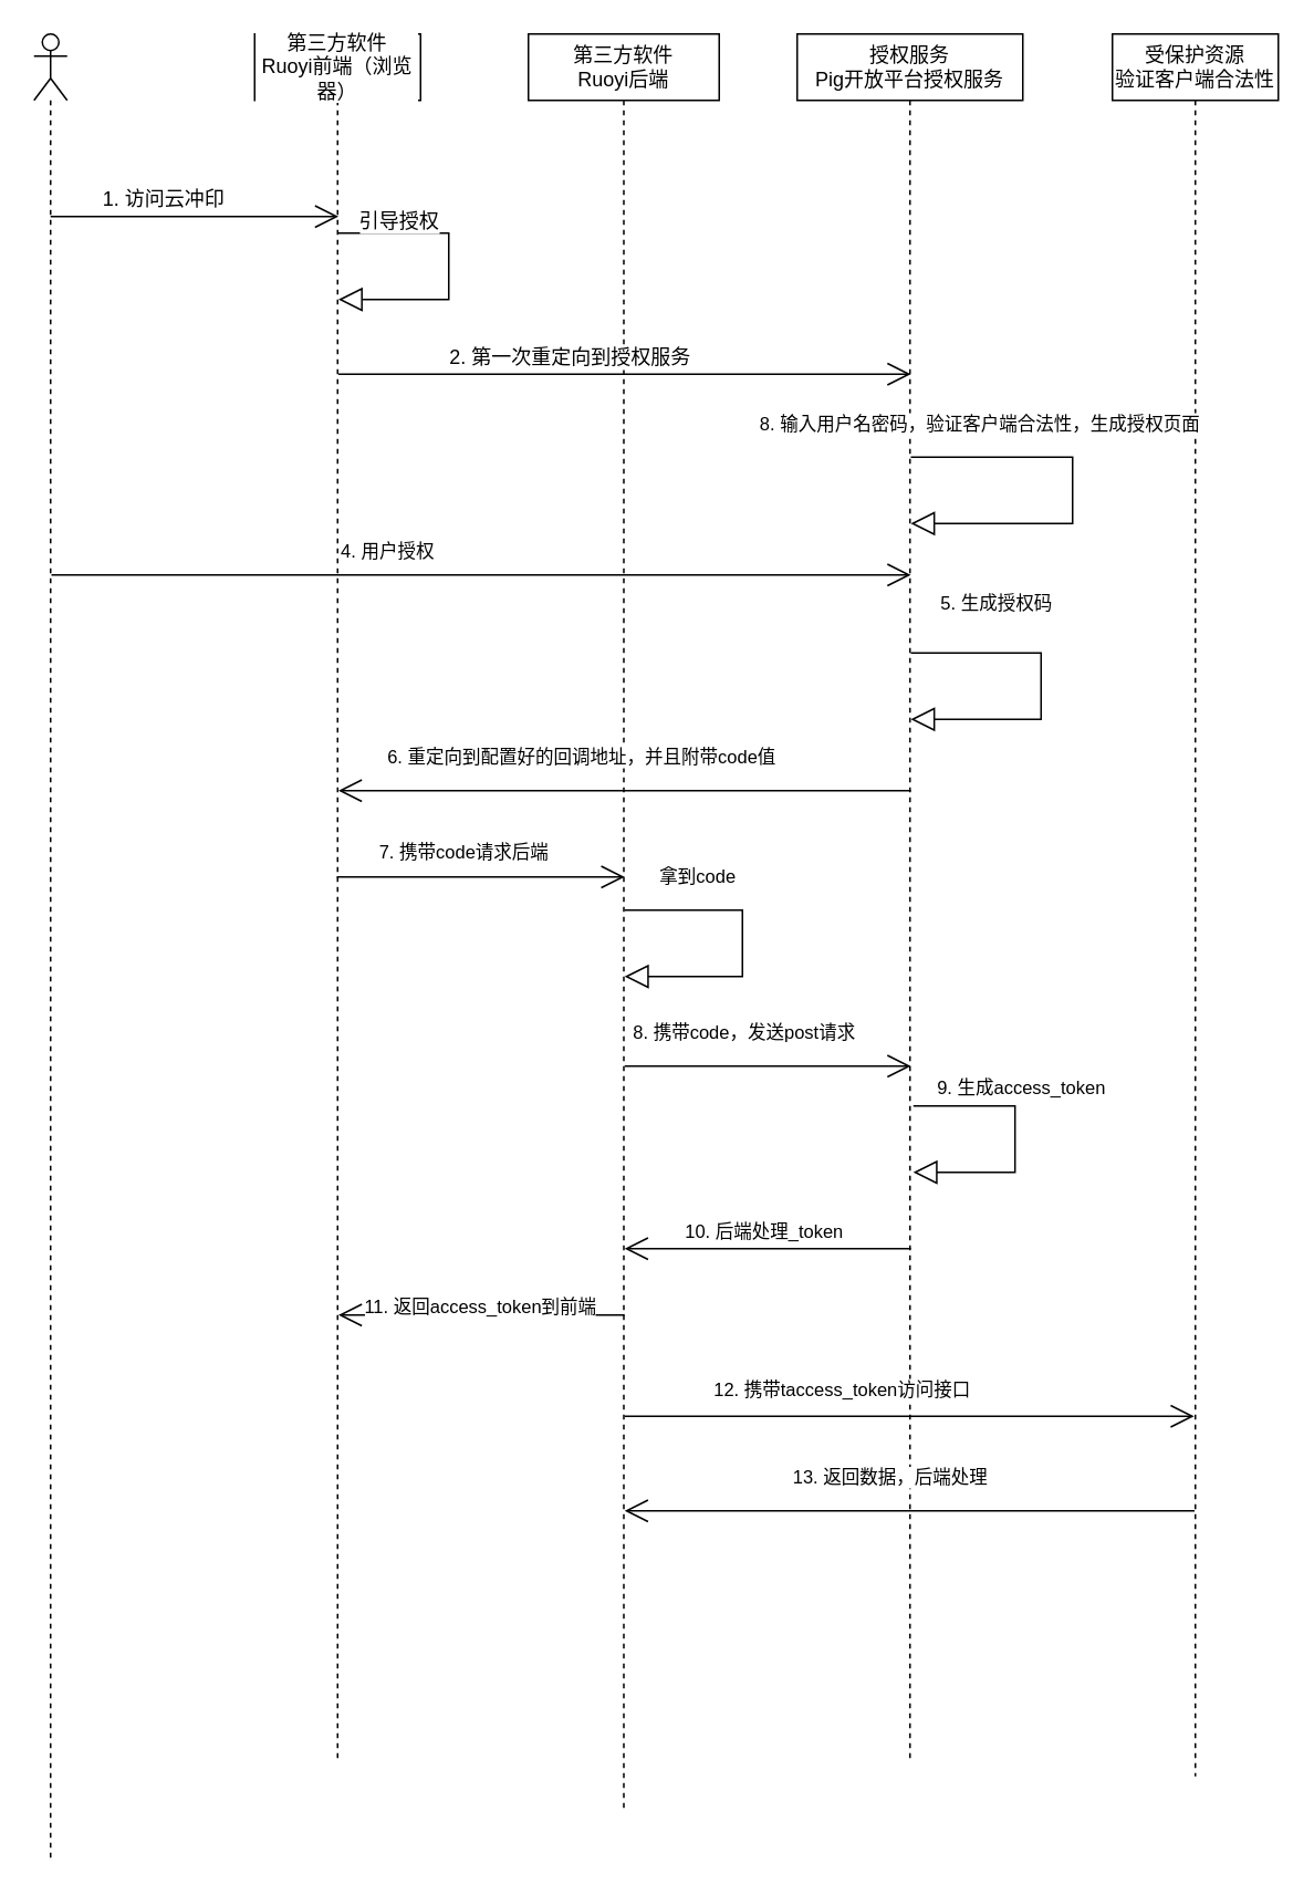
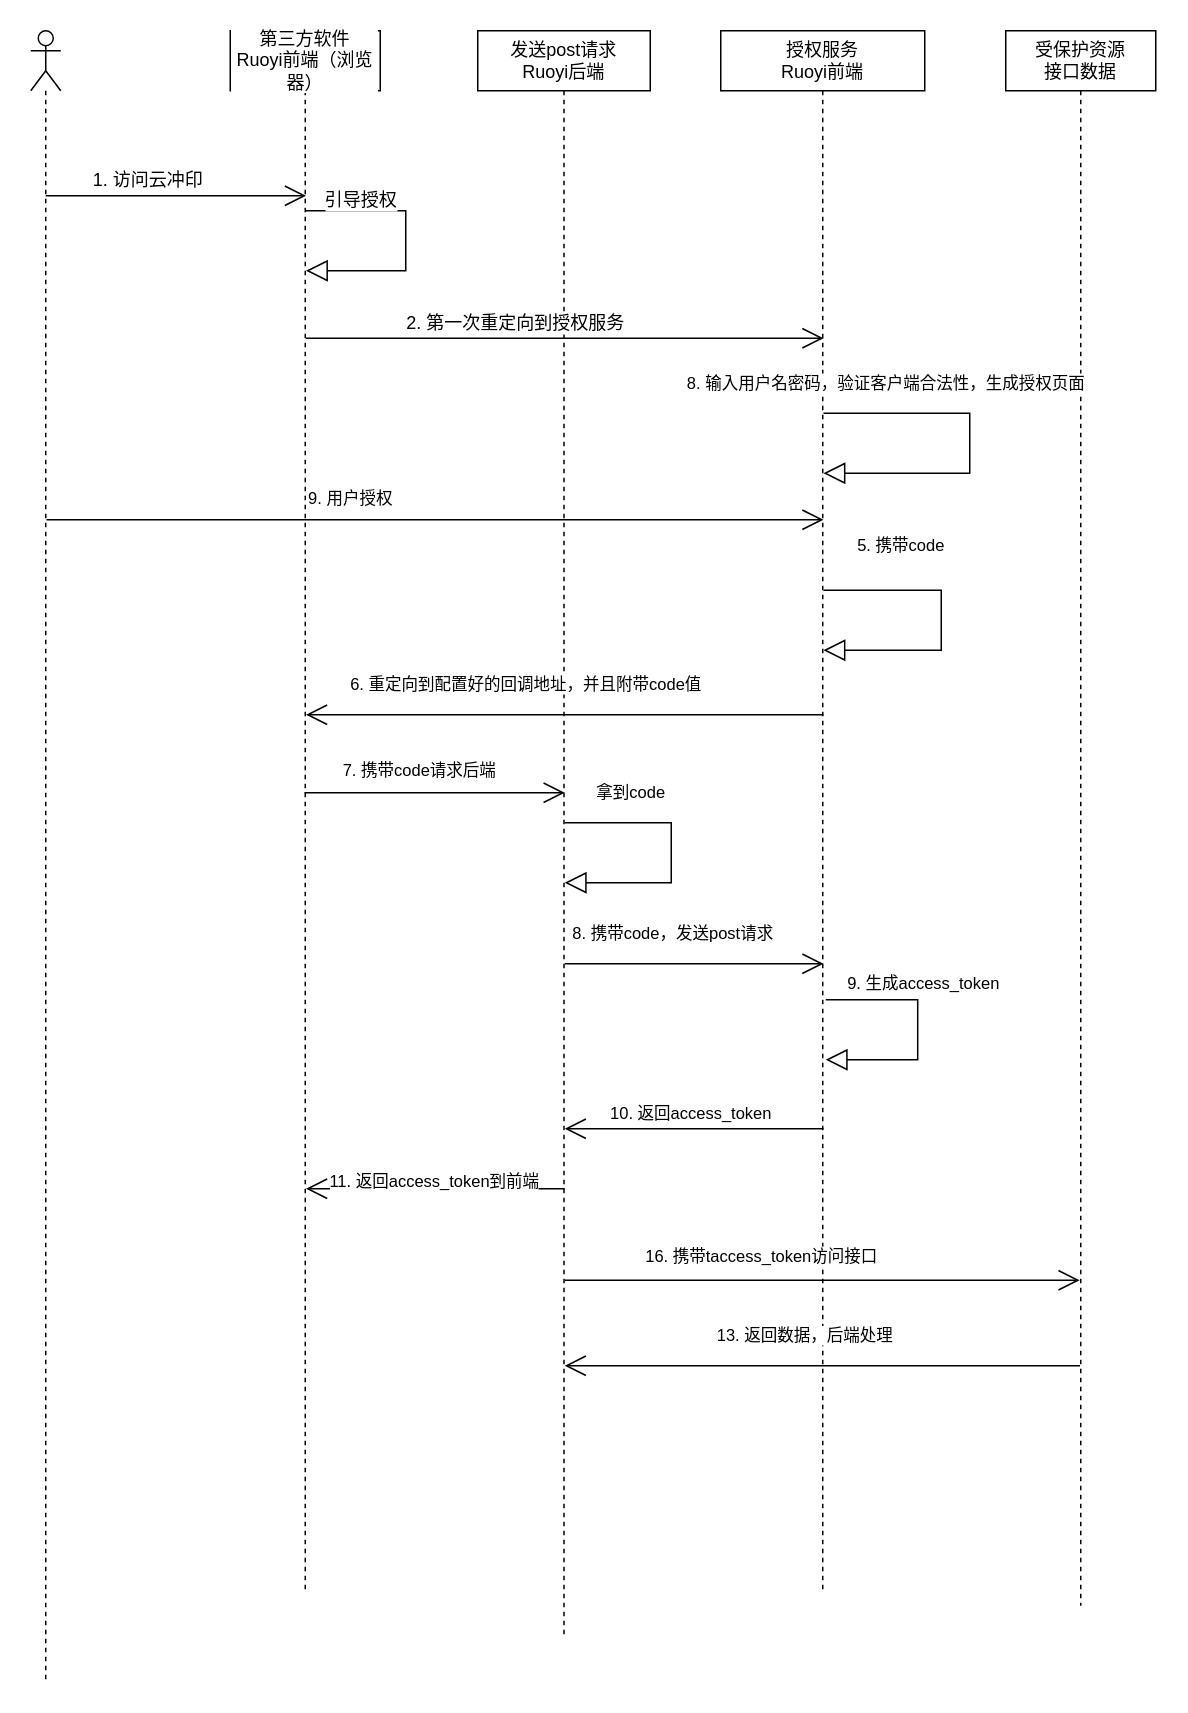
  <mxCell id="0" />
  <mxCell id="1" parent="0" />
  <mxCell id="2" value="第三方软件&lt;br&gt;Ruoyi前端（浏览器）" style="shape=umlLifeline;perimeter=lifelinePerimeter;whiteSpace=wrap;html=1;container=1;collapsible=0;recursiveResize=0;outlineConnect=0;flipH=1;labelBackgroundColor=default;labelBorderColor=none;" parent="1" vertex="1"><mxGeometry x="153" y="20" width="100" height="1040" as="geometry" /></mxCell>
  <mxCell id="3" value="" style="shape=umlLifeline;participant=umlActor;perimeter=lifelinePerimeter;whiteSpace=wrap;html=1;container=1;collapsible=0;recursiveResize=0;verticalAlign=top;spacingTop=36;outlineConnect=0;flipH=1;labelBackgroundColor=default;labelBorderColor=none;" parent="1" vertex="1"><mxGeometry x="20" y="20" width="20" height="1100" as="geometry" /></mxCell>
  <mxCell id="4" value="" style="endArrow=open;endFill=1;endSize=12;html=1;labelBackgroundColor=default;labelBorderColor=none;" parent="3" target="2" edge="1"><mxGeometry width="160" relative="1" as="geometry"><mxPoint x="10" y="110" as="sourcePoint" /><mxPoint x="170" y="110" as="targetPoint" /></mxGeometry></mxCell>
- <mxCell id="5" value="第三方软件&lt;br&gt;Ruoyi后端" style="shape=umlLifeline;perimeter=lifelinePerimeter;whiteSpace=wrap;html=1;container=1;collapsible=0;recursiveResize=0;outlineConnect=0;flipH=1;labelBackgroundColor=default;labelBorderColor=none;" parent="1" vertex="1"><mxGeometry x="318" y="20" width="115" height="1070" as="geometry" /></mxCell>
+ <mxCell id="5" value="发送post请求&lt;br&gt;Ruoyi后端" style="shape=umlLifeline;perimeter=lifelinePerimeter;whiteSpace=wrap;html=1;container=1;collapsible=0;recursiveResize=0;outlineConnect=0;flipH=1;labelBackgroundColor=default;labelBorderColor=none;" parent="1" vertex="1"><mxGeometry x="318" y="20" width="115" height="1070" as="geometry" /></mxCell>
  <mxCell id="6" value="2. 第一次重定向到授权服务" style="text;html=1;align=center;verticalAlign=middle;resizable=0;points=[];autosize=1;strokeColor=none;fillColor=none;labelBackgroundColor=default;labelBorderColor=none;" parent="5" vertex="1"><mxGeometry x="-55" y="185" width="160" height="20" as="geometry" /></mxCell>
- <mxCell id="7" value="授权服务&lt;br&gt;Pig开放平台授权服务" style="shape=umlLifeline;perimeter=lifelinePerimeter;whiteSpace=wrap;html=1;container=1;collapsible=0;recursiveResize=0;outlineConnect=0;flipH=1;labelBackgroundColor=default;labelBorderColor=none;" parent="1" vertex="1"><mxGeometry x="480" y="20" width="136" height="1040" as="geometry" /></mxCell>
+ <mxCell id="7" value="授权服务&lt;br&gt;Ruoyi前端" style="shape=umlLifeline;perimeter=lifelinePerimeter;whiteSpace=wrap;html=1;container=1;collapsible=0;recursiveResize=0;outlineConnect=0;flipH=1;labelBackgroundColor=default;labelBorderColor=none;" parent="1" vertex="1"><mxGeometry x="480" y="20" width="136" height="1040" as="geometry" /></mxCell>
  <mxCell id="8" value="" style="endArrow=block;endFill=0;endSize=12;html=1;edgeStyle=orthogonalEdgeStyle;rounded=0;labelBackgroundColor=default;labelBorderColor=none;" parent="7" edge="1"><mxGeometry width="160" relative="1" as="geometry"><mxPoint x="70" y="646" as="sourcePoint" /><mxPoint x="70" y="686" as="targetPoint" /><Array as="points"><mxPoint x="131.25" y="646" /><mxPoint x="131.25" y="686" /></Array></mxGeometry></mxCell>
- <mxCell id="9" value="12. 携带taccess_token访问接口" style="text;html=1;align=center;verticalAlign=middle;resizable=0;points=[];autosize=1;strokeColor=none;fillColor=none;fontSize=11;fontFamily=Helvetica;fontColor=default;labelBackgroundColor=default;labelBorderColor=none;" parent="7" vertex="1"><mxGeometry x="-63" y="802" width="180" height="30" as="geometry" /></mxCell>
- <mxCell id="10" value="受保护资源&lt;br&gt;验证客户端合法性" style="shape=umlLifeline;perimeter=lifelinePerimeter;whiteSpace=wrap;html=1;container=1;collapsible=0;recursiveResize=0;outlineConnect=0;flipH=1;labelBackgroundColor=default;labelBorderColor=none;" parent="1" vertex="1"><mxGeometry x="670" y="20" width="100" height="1050" as="geometry" /></mxCell>
+ <mxCell id="9" value="16. 携带taccess_token访问接口" style="text;html=1;align=center;verticalAlign=middle;resizable=0;points=[];autosize=1;strokeColor=none;fillColor=none;fontSize=11;fontFamily=Helvetica;fontColor=default;labelBackgroundColor=default;labelBorderColor=none;" parent="7" vertex="1"><mxGeometry x="-63" y="802" width="180" height="30" as="geometry" /></mxCell>
+ <mxCell id="10" value="受保护资源&lt;br&gt;接口数据" style="shape=umlLifeline;perimeter=lifelinePerimeter;whiteSpace=wrap;html=1;container=1;collapsible=0;recursiveResize=0;outlineConnect=0;flipH=1;labelBackgroundColor=default;labelBorderColor=none;" parent="1" vertex="1"><mxGeometry x="670" y="20" width="100" height="1050" as="geometry" /></mxCell>
  <mxCell id="11" value="1. 访问云冲印" style="text;html=1;align=center;verticalAlign=middle;resizable=0;points=[];autosize=1;strokeColor=none;fillColor=none;labelBackgroundColor=default;labelBorderColor=none;" parent="1" vertex="1"><mxGeometry x="53" y="110" width="90" height="20" as="geometry" /></mxCell>
  <mxCell id="12" value="" style="endArrow=block;endFill=0;endSize=12;html=1;edgeStyle=orthogonalEdgeStyle;rounded=0;labelBackgroundColor=default;labelBorderColor=none;" parent="1" edge="1"><mxGeometry width="160" relative="1" as="geometry"><mxPoint x="203.5" y="140" as="sourcePoint" /><mxPoint x="203.5" y="180" as="targetPoint" /><Array as="points"><mxPoint x="270" y="140" /><mxPoint x="270" y="180" /></Array></mxGeometry></mxCell>
  <mxCell id="13" value="引导授权" style="text;html=1;align=center;verticalAlign=middle;resizable=0;points=[];autosize=1;strokeColor=none;fillColor=none;labelBackgroundColor=default;labelBorderColor=none;" parent="1" vertex="1"><mxGeometry x="210" y="123" width="60" height="20" as="geometry" /></mxCell>
  <mxCell id="14" value="" style="endArrow=open;endFill=1;endSize=12;html=1;rounded=0;labelBackgroundColor=default;labelBorderColor=none;" parent="1" edge="1"><mxGeometry width="160" relative="1" as="geometry"><mxPoint x="203.5" y="225" as="sourcePoint" /><mxPoint x="548.5" y="225" as="targetPoint" /><Array as="points"><mxPoint x="280" y="225" /></Array></mxGeometry></mxCell>
  <mxCell id="15" value="" style="endArrow=block;endFill=0;endSize=12;html=1;edgeStyle=orthogonalEdgeStyle;rounded=0;labelBackgroundColor=default;labelBorderColor=none;" parent="1" source="7" target="7" edge="1"><mxGeometry width="160" relative="1" as="geometry"><mxPoint x="579" y="275" as="sourcePoint" /><mxPoint x="579" y="315" as="targetPoint" /><Array as="points"><mxPoint x="646" y="275" /><mxPoint x="646" y="315" /></Array></mxGeometry></mxCell>
  <mxCell id="16" value="8. 输入用户名密码，验证客户端合法性，生成授权页面" style="text;html=1;align=center;verticalAlign=middle;resizable=0;points=[];autosize=1;strokeColor=none;fillColor=none;fontSize=11;fontFamily=Helvetica;fontColor=default;labelBackgroundColor=default;labelBorderColor=none;" parent="1" vertex="1"><mxGeometry x="450" y="245" width="280" height="20" as="geometry" /></mxCell>
- <mxCell id="17" value="4. 用户授权" style="text;html=1;align=center;verticalAlign=middle;resizable=0;points=[];autosize=1;strokeColor=none;fillColor=none;fontSize=11;fontFamily=Helvetica;fontColor=default;labelBackgroundColor=default;labelBorderColor=none;" parent="1" vertex="1"><mxGeometry x="198" y="322" width="70" height="20" as="geometry" /></mxCell>
- <mxCell id="18" value="5. 生成授权码" style="text;html=1;align=center;verticalAlign=middle;resizable=0;points=[];autosize=1;strokeColor=none;fillColor=none;fontSize=11;fontFamily=Helvetica;fontColor=default;labelBackgroundColor=default;labelBorderColor=none;" parent="1" vertex="1"><mxGeometry x="560" y="353" width="80" height="20" as="geometry" /></mxCell>
+ <mxCell id="17" value="9. 用户授权" style="text;html=1;align=center;verticalAlign=middle;resizable=0;points=[];autosize=1;strokeColor=none;fillColor=none;fontSize=11;fontFamily=Helvetica;fontColor=default;labelBackgroundColor=default;labelBorderColor=none;" parent="1" vertex="1"><mxGeometry x="198" y="322" width="70" height="20" as="geometry" /></mxCell>
+ <mxCell id="18" value="5. 携带code" style="text;html=1;align=center;verticalAlign=middle;resizable=0;points=[];autosize=1;strokeColor=none;fillColor=none;fontSize=11;fontFamily=Helvetica;fontColor=default;labelBackgroundColor=default;labelBorderColor=none;" parent="1" vertex="1"><mxGeometry x="560" y="353" width="80" height="20" as="geometry" /></mxCell>
  <mxCell id="19" value="" style="endArrow=open;endFill=1;endSize=12;html=1;rounded=0;labelBackgroundColor=default;labelBorderColor=none;" parent="1" edge="1"><mxGeometry width="160" relative="1" as="geometry"><mxPoint x="548.5" y="476" as="sourcePoint" /><mxPoint x="203.5" y="476" as="targetPoint" /><Array as="points"><mxPoint x="286.5" y="476" /></Array></mxGeometry></mxCell>
  <mxCell id="20" value="6. 重定向到配置好的回调地址，并且附带code值" style="text;html=1;align=center;verticalAlign=middle;resizable=0;points=[];autosize=1;strokeColor=none;fillColor=none;fontSize=11;fontFamily=Helvetica;fontColor=default;labelBackgroundColor=default;labelBorderColor=none;" parent="1" vertex="1"><mxGeometry x="225" y="446" width="250" height="20" as="geometry" /></mxCell>
  <mxCell id="21" value="" style="endArrow=open;endFill=1;endSize=12;html=1;rounded=0;labelBackgroundColor=default;labelBorderColor=none;" parent="1" target="5" edge="1"><mxGeometry width="160" relative="1" as="geometry"><mxPoint x="202.5" y="528" as="sourcePoint" /><mxPoint x="360" y="528" as="targetPoint" /><Array as="points"><mxPoint x="279" y="528" /></Array></mxGeometry></mxCell>
  <mxCell id="22" value="7. 携带code请求后端" style="text;html=1;align=center;verticalAlign=middle;resizable=0;points=[];autosize=1;strokeColor=none;fillColor=none;fontSize=11;fontFamily=Helvetica;fontColor=default;labelBackgroundColor=default;labelBorderColor=none;" parent="1" vertex="1"><mxGeometry x="219" y="503" width="120" height="20" as="geometry" /></mxCell>
  <mxCell id="23" value="" style="endArrow=block;endFill=0;endSize=12;html=1;edgeStyle=orthogonalEdgeStyle;rounded=0;labelBackgroundColor=default;labelBorderColor=none;" parent="1" edge="1"><mxGeometry width="160" relative="1" as="geometry"><mxPoint x="548.5" y="393" as="sourcePoint" /><mxPoint x="548.5" y="433" as="targetPoint" /><Array as="points"><mxPoint x="627" y="393" /><mxPoint x="627" y="433" /></Array></mxGeometry></mxCell>
  <mxCell id="24" value="" style="endArrow=block;endFill=0;endSize=12;html=1;edgeStyle=orthogonalEdgeStyle;rounded=0;labelBackgroundColor=default;labelBorderColor=none;" parent="1" source="5" target="5" edge="1"><mxGeometry width="160" relative="1" as="geometry"><mxPoint x="383" y="548" as="sourcePoint" /><mxPoint x="383" y="588" as="targetPoint" /><Array as="points"><mxPoint x="447" y="548" /><mxPoint x="447" y="588" /></Array></mxGeometry></mxCell>
  <mxCell id="25" value="拿到code" style="text;html=1;align=center;verticalAlign=middle;resizable=0;points=[];autosize=1;strokeColor=none;fillColor=none;fontSize=11;fontFamily=Helvetica;fontColor=default;labelBackgroundColor=default;labelBorderColor=none;" parent="1" vertex="1"><mxGeometry x="390" y="518" width="60" height="20" as="geometry" /></mxCell>
  <mxCell id="26" value="" style="endArrow=open;endFill=1;endSize=12;html=1;rounded=0;labelBackgroundColor=default;labelBorderColor=none;" parent="1" source="5" edge="1"><mxGeometry width="160" relative="1" as="geometry"><mxPoint x="383" y="642" as="sourcePoint" /><mxPoint x="548.5" y="642" as="targetPoint" /><Array as="points"><mxPoint x="452" y="642" /></Array></mxGeometry></mxCell>
  <mxCell id="27" value="8. 携带code，发送post请求" style="text;html=1;align=center;verticalAlign=middle;resizable=0;points=[];autosize=1;strokeColor=none;fillColor=none;fontSize=11;fontFamily=Helvetica;fontColor=default;labelBackgroundColor=default;labelBorderColor=none;" parent="1" vertex="1"><mxGeometry x="373" y="612" width="150" height="20" as="geometry" /></mxCell>
  <mxCell id="28" value="9. 生成access_token" style="text;html=1;align=center;verticalAlign=middle;resizable=0;points=[];autosize=1;strokeColor=none;fillColor=none;fontSize=11;fontFamily=Helvetica;fontColor=default;labelBackgroundColor=default;labelBorderColor=none;" parent="1" vertex="1"><mxGeometry x="555" y="645" width="120" height="20" as="geometry" /></mxCell>
  <mxCell id="29" value="" style="endArrow=open;endFill=1;endSize=12;html=1;rounded=0;labelBackgroundColor=default;labelBorderColor=none;" parent="1" target="5" edge="1"><mxGeometry width="160" relative="1" as="geometry"><mxPoint x="548.5" y="752" as="sourcePoint" /><mxPoint x="383" y="752" as="targetPoint" /><Array as="points"><mxPoint x="454.5" y="752" /></Array></mxGeometry></mxCell>
- <mxCell id="30" value="10. 后端处理_token" style="text;html=1;align=center;verticalAlign=middle;resizable=0;points=[];autosize=1;strokeColor=none;fillColor=none;fontSize=11;fontFamily=Helvetica;fontColor=default;labelBackgroundColor=default;labelBorderColor=none;" parent="1" vertex="1"><mxGeometry x="400" y="732" width="120" height="20" as="geometry" /></mxCell>
+ <mxCell id="30" value="10. 返回access_token" style="text;html=1;align=center;verticalAlign=middle;resizable=0;points=[];autosize=1;strokeColor=none;fillColor=none;fontSize=11;fontFamily=Helvetica;fontColor=default;labelBackgroundColor=default;labelBorderColor=none;" parent="1" vertex="1"><mxGeometry x="400" y="732" width="120" height="20" as="geometry" /></mxCell>
  <mxCell id="31" value="" style="endArrow=open;endFill=1;endSize=12;html=1;rounded=0;labelBackgroundColor=default;labelBorderColor=none;" parent="1" source="5" edge="1"><mxGeometry width="160" relative="1" as="geometry"><mxPoint x="383" y="792" as="sourcePoint" /><mxPoint x="203.5" y="792" as="targetPoint" /><Array as="points"><mxPoint x="283.5" y="792" /></Array></mxGeometry></mxCell>
  <mxCell id="32" value="11. 返回access_token到前端" style="text;html=1;align=center;verticalAlign=middle;resizable=0;points=[];autosize=1;strokeColor=none;fillColor=none;fontSize=11;fontFamily=Helvetica;fontColor=default;labelBackgroundColor=default;labelBorderColor=none;" parent="1" vertex="1"><mxGeometry x="209" y="777" width="160" height="20" as="geometry" /></mxCell>
  <mxCell id="33" value="" style="endArrow=open;endFill=1;endSize=12;html=1;labelBackgroundColor=default;labelBorderColor=none;" parent="1" edge="1"><mxGeometry width="160" relative="1" as="geometry"><mxPoint x="30.5" y="346" as="sourcePoint" /><mxPoint x="548.5" y="346" as="targetPoint" /></mxGeometry></mxCell>
  <mxCell id="34" value="" style="endArrow=open;endFill=1;endSize=12;html=1;labelBackgroundColor=default;labelBorderColor=none;" parent="1" source="5" edge="1"><mxGeometry width="160" relative="1" as="geometry"><mxPoint x="200.75" y="853" as="sourcePoint" /><mxPoint x="719.25" y="853" as="targetPoint" /></mxGeometry></mxCell>
  <mxCell id="35" value="13. 返回数据，后端处理" style="text;html=1;align=center;verticalAlign=middle;resizable=0;points=[];autosize=1;strokeColor=none;fillColor=none;fontSize=11;fontFamily=Helvetica;fontColor=default;labelBackgroundColor=default;labelBorderColor=none;" parent="1" vertex="1"><mxGeometry x="466" y="875" width="140" height="30" as="geometry" /></mxCell>
  <mxCell id="36" value="" style="endArrow=open;endFill=1;endSize=12;html=1;rounded=0;labelBackgroundColor=default;labelBorderColor=none;" parent="1" edge="1"><mxGeometry width="160" relative="1" as="geometry"><mxPoint x="719.5" y="910" as="sourcePoint" /><mxPoint x="376" y="910" as="targetPoint" /><Array as="points"><mxPoint x="620" y="910" /></Array></mxGeometry></mxCell>
